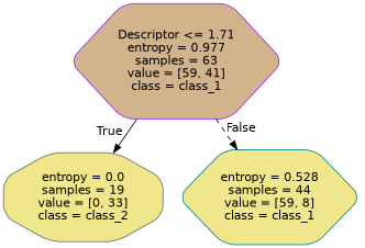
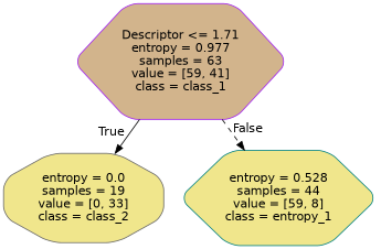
  digraph {
    node [fillcolor=khaki fontname=helvetica shape=hexagon style="filled, rounded"]
    edge [fontname=helvetica labeldistance=2.5]
    n1 [color=purple fillcolor=tan label="Descriptor <= 1.71\nentropy = 0.977\nsamples = 63\nvalue = [59, 41]\nclass = class_1"]
    n2 [color=gray40 label="entropy = 0.0\nsamples = 19\nvalue = [0, 33]\nclass = class_2" shape=octagon]
-   n3 [color=teal label="entropy = 0.528\nsamples = 44\nvalue = [59, 8]\nclass = class_1"]
+   n3 [color=teal label="entropy = 0.528\nsamples = 44\nvalue = [59, 8]\nclass = entropy_1"]
    n1 -> n2 [headlabel=True labelangle=45 style=solid]
    n1 -> n3 [headlabel=False labelangle=-45 style=dashed]
  }
